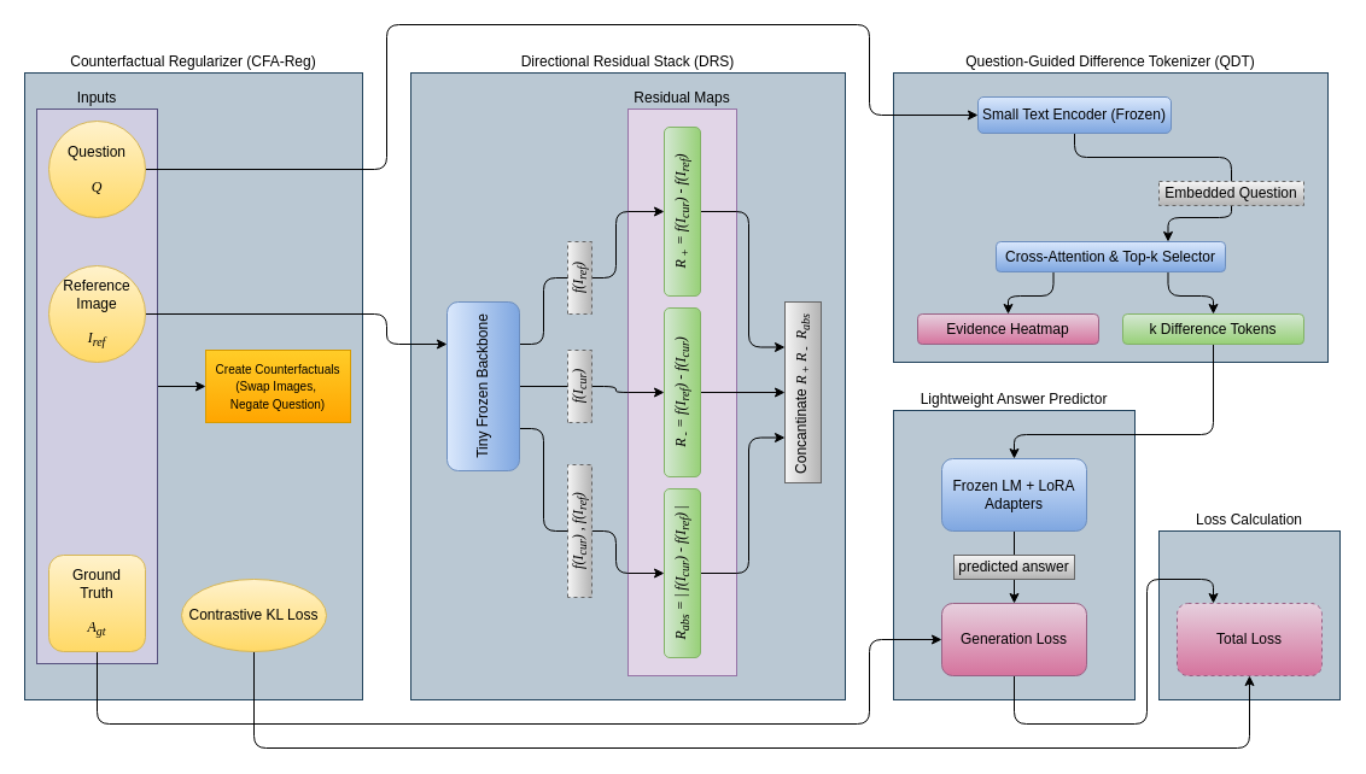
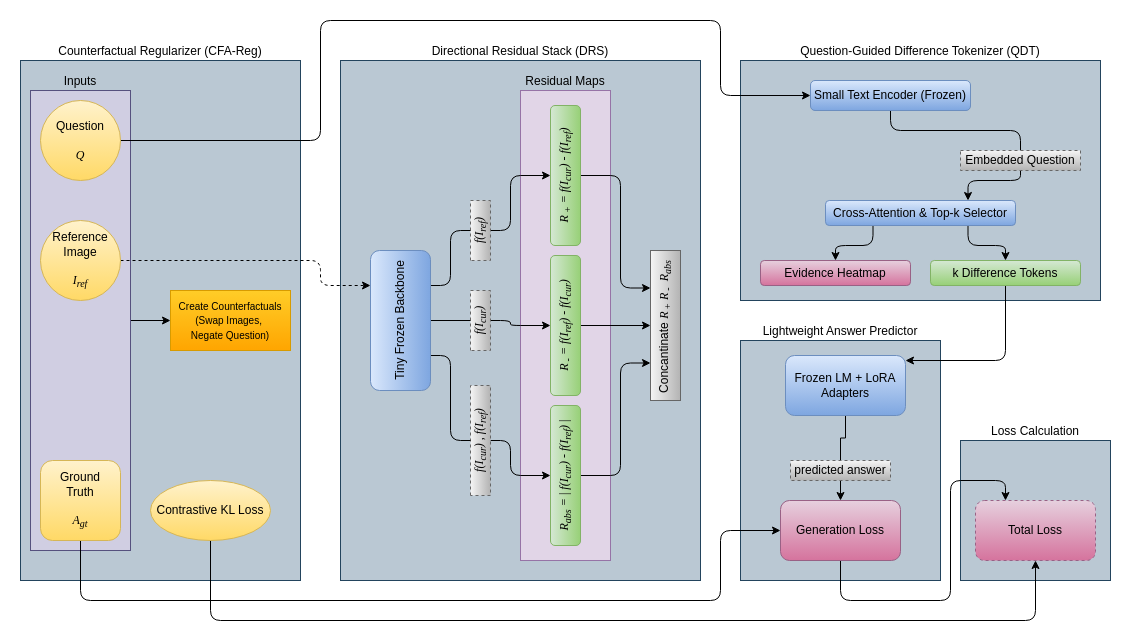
  <mxCell id="0" />
  <mxCell id="1" parent="0" />
  <mxCell id="2" value="Question-Guided Difference Tokenizer (QDT)" style="rounded=0;whiteSpace=wrap;html=1;labelPosition=center;verticalLabelPosition=top;align=center;verticalAlign=bottom;fillColor=#bac8d3;strokeColor=#23445d;" parent="1" vertex="1"><mxGeometry x="740" y="60" width="360" height="240" as="geometry" /></mxCell>
  <mxCell id="3" value="Loss Calculation" style="rounded=0;whiteSpace=wrap;html=1;labelPosition=center;verticalLabelPosition=top;align=center;verticalAlign=bottom;fillColor=#bac8d3;strokeColor=#23445d;" parent="1" vertex="1"><mxGeometry x="960" y="440" width="150" height="140" as="geometry" /></mxCell>
  <mxCell id="4" value="Lightweight Answer Predictor" style="rounded=0;whiteSpace=wrap;html=1;labelPosition=center;verticalLabelPosition=top;align=center;verticalAlign=bottom;fillColor=#bac8d3;strokeColor=#23445d;" parent="1" vertex="1"><mxGeometry x="740" y="340" width="200" height="240" as="geometry" /></mxCell>
  <mxCell id="5" value="Directional Residual Stack (DRS)" style="rounded=0;whiteSpace=wrap;html=1;labelPosition=center;verticalLabelPosition=top;align=center;verticalAlign=bottom;fillColor=#bac8d3;strokeColor=#23445d;" parent="1" vertex="1"><mxGeometry x="340" y="60" width="360" height="520" as="geometry" /></mxCell>
  <mxCell id="6" value="Residual Maps" style="rounded=0;whiteSpace=wrap;html=1;labelPosition=center;verticalLabelPosition=top;align=center;verticalAlign=bottom;fillColor=#e1d5e7;strokeColor=#9673a6;" parent="1" vertex="1"><mxGeometry x="520" y="90" width="90" height="470" as="geometry" /></mxCell>
  <mxCell id="7" value="Counterfactual Regularizer (CFA-Reg)" style="rounded=0;whiteSpace=wrap;html=1;labelPosition=center;verticalLabelPosition=top;align=center;verticalAlign=bottom;fillColor=#bac8d3;strokeColor=#23445d;" parent="1" vertex="1"><mxGeometry y="60" width="280" height="520" as="geometry" x="20" /></mxCell>
  <mxCell id="8" style="edgeStyle=orthogonalEdgeStyle;rounded=0;orthogonalLoop=1;jettySize=auto;html=1;entryX=0;entryY=0.5;entryDx=0;entryDy=0;exitX=1;exitY=0.5;exitDx=0;exitDy=0;" parent="1" source="9" target="16" edge="1"><mxGeometry relative="1" as="geometry"><mxPoint x="300" y="360" as="sourcePoint" /></mxGeometry></mxCell>
  <mxCell id="9" value="Inputs" style="rounded=0;whiteSpace=wrap;html=1;labelPosition=center;verticalLabelPosition=top;align=center;verticalAlign=bottom;fillColor=#d0cee2;strokeColor=#56517e;" parent="1" vertex="1"><mxGeometry x="30" y="90" width="100" height="460" as="geometry" /></mxCell>
  <mxCell id="10" style="edgeStyle=orthogonalEdgeStyle;rounded=1;orthogonalLoop=1;jettySize=auto;html=1;exitX=1;exitY=0.5;exitDx=0;exitDy=0;entryX=0;entryY=0.5;entryDx=0;entryDy=0;curved=0;" parent="1" source="11" target="31" edge="1"><mxGeometry relative="1" as="geometry"><Array as="points"><mxPoint x="320" y="140" /><mxPoint x="320" y="20" /><mxPoint x="720" y="20" /><mxPoint x="720" y="95" /></Array></mxGeometry></mxCell>
  <mxCell id="11" value="Question&lt;div&gt;&lt;br&gt;&lt;/div&gt;&lt;div&gt;&lt;font face=&quot;Cambria&quot;&gt;&lt;i&gt;Q&lt;/i&gt;&lt;/font&gt;&lt;/div&gt;" style="ellipse;whiteSpace=wrap;html=1;fillColor=#fff2cc;gradientColor=#ffd966;strokeColor=#d6b656;" parent="1" vertex="1"><mxGeometry x="40" y="100" width="80" height="80" as="geometry" /></mxCell>
- <mxCell id="12" style="edgeStyle=orthogonalEdgeStyle;rounded=1;orthogonalLoop=1;jettySize=auto;html=1;exitX=1;exitY=0.5;exitDx=0;exitDy=0;entryX=0.75;entryY=0;entryDx=0;entryDy=0;curved=0;" parent="1" source="13" target="43" edge="1"><mxGeometry relative="1" as="geometry"><Array as="points"><mxPoint x="320" y="260" /><mxPoint x="320" y="285" /></Array></mxGeometry></mxCell>
+ <mxCell id="12" style="edgeStyle=orthogonalEdgeStyle;rounded=1;orthogonalLoop=1;jettySize=auto;html=1;exitX=1;exitY=0.5;exitDx=0;exitDy=0;entryX=0.75;entryY=0;entryDx=0;entryDy=0;curved=0;dashed=1;" parent="1" source="13" target="43" edge="1"><mxGeometry relative="1" as="geometry"><Array as="points"><mxPoint x="320" y="260" /><mxPoint x="320" y="285" /></Array></mxGeometry></mxCell>
  <mxCell id="13" value="Reference&lt;div&gt;Image&lt;/div&gt;&lt;div&gt;&lt;br&gt;&lt;/div&gt;&lt;div&gt;&lt;font face=&quot;Cambria&quot;&gt;&lt;i&gt;I&lt;sub&gt;ref&lt;/sub&gt;&lt;/i&gt;&lt;/font&gt;&lt;/div&gt;" style="ellipse;whiteSpace=wrap;html=1;fillColor=#fff2cc;gradientColor=#ffd966;strokeColor=#d6b656;" parent="1" vertex="1"><mxGeometry x="40" y="220" width="80" height="80" as="geometry" /></mxCell>
  <mxCell id="14" style="edgeStyle=orthogonalEdgeStyle;rounded=1;orthogonalLoop=1;jettySize=auto;html=1;exitX=0.5;exitY=1;exitDx=0;exitDy=0;entryX=0;entryY=0.5;entryDx=0;entryDy=0;curved=0;" parent="1" source="15" target="49" edge="1"><mxGeometry relative="1" as="geometry"><Array as="points"><mxPoint x="80" y="600" /><mxPoint x="720" y="600" /><mxPoint x="720" y="530" /></Array></mxGeometry></mxCell>
  <mxCell id="15" value="Ground&lt;div&gt;Truth&lt;br&gt;&lt;div&gt;&lt;br&gt;&lt;/div&gt;&lt;div&gt;&lt;i&gt;&lt;font face=&quot;Cambria&quot;&gt;A&lt;sub&gt;gt&lt;/sub&gt;&lt;/font&gt;&lt;/i&gt;&lt;/div&gt;&lt;/div&gt;" style="rounded=1;whiteSpace=wrap;html=1;fillColor=#fff2cc;gradientColor=#ffd966;strokeColor=#d6b656;" parent="1" vertex="1"><mxGeometry x="40" y="460" width="80" height="80" as="geometry" /></mxCell>
  <mxCell id="16" value="&lt;font style=&quot;font-size: 10px;&quot;&gt;Create Counterfactuals&lt;/font&gt;&lt;div&gt;&lt;font style=&quot;font-size: 10px;&quot;&gt;(Swap Images,&amp;nbsp;&lt;/font&gt;&lt;/div&gt;&lt;div&gt;&lt;font style=&quot;font-size: 10px;&quot;&gt;Negate Question)&lt;/font&gt;&lt;/div&gt;" style="rounded=0;whiteSpace=wrap;html=1;fillColor=#ffcd28;fillStyle=auto;gradientColor=#ffa500;strokeColor=#d79b00;" parent="1" vertex="1"><mxGeometry x="170" y="290" width="120" height="60" as="geometry" /></mxCell>
  <mxCell id="17" style="edgeStyle=orthogonalEdgeStyle;rounded=1;orthogonalLoop=1;jettySize=auto;html=1;exitX=0.5;exitY=1;exitDx=0;exitDy=0;entryX=0.25;entryY=0;entryDx=0;entryDy=0;curved=0;" parent="1" source="18" target="23" edge="1"><mxGeometry relative="1" as="geometry"><Array as="points"><mxPoint x="620" y="475" /><mxPoint x="620" y="363" /></Array></mxGeometry></mxCell>
  <mxCell id="18" value="&lt;font face=&quot;Cambria&quot;&gt;&lt;i&gt;R&lt;sub&gt;abs&lt;/sub&gt;&amp;nbsp;= &lt;/i&gt;|&lt;i&gt; f(I&lt;sub&gt;cur&lt;/sub&gt;) - f(I&lt;sub&gt;ref&lt;/sub&gt;) &lt;/i&gt;|&lt;/font&gt;" style="rounded=1;whiteSpace=wrap;html=1;rotation=-90;fillColor=#d5e8d4;gradientColor=#97d077;strokeColor=#82b366;" parent="1" vertex="1"><mxGeometry x="495" y="460" width="140" height="30" as="geometry" /></mxCell>
  <mxCell id="19" style="edgeStyle=orthogonalEdgeStyle;rounded=0;orthogonalLoop=1;jettySize=auto;html=1;exitX=0.5;exitY=1;exitDx=0;exitDy=0;entryX=0.5;entryY=0;entryDx=0;entryDy=0;" parent="1" source="20" target="23" edge="1"><mxGeometry relative="1" as="geometry" /></mxCell>
  <mxCell id="20" value="&lt;i&gt;&lt;font face=&quot;Cambria&quot;&gt;R&lt;sub style=&quot;&quot;&gt;&lt;span style=&quot;font-size: 8.333px;&quot;&gt;&amp;nbsp;&lt;/span&gt;&lt;font&gt;-&lt;/font&gt;&lt;/sub&gt;&amp;nbsp;= f(I&lt;sub&gt;ref&lt;/sub&gt;) - f(I&lt;sub&gt;cur&lt;/sub&gt;)&lt;/font&gt;&lt;/i&gt;" style="rounded=1;whiteSpace=wrap;html=1;rotation=-90;fillColor=#d5e8d4;gradientColor=#97d077;strokeColor=#82b366;" parent="1" vertex="1"><mxGeometry x="495" y="310" width="140" height="30" as="geometry" /></mxCell>
  <mxCell id="21" style="edgeStyle=orthogonalEdgeStyle;rounded=1;orthogonalLoop=1;jettySize=auto;html=1;exitX=0.5;exitY=1;exitDx=0;exitDy=0;entryX=0.75;entryY=0;entryDx=0;entryDy=0;curved=0;" parent="1" source="22" target="23" edge="1"><mxGeometry relative="1" as="geometry"><Array as="points"><mxPoint x="620" y="175" /><mxPoint x="620" y="288" /></Array></mxGeometry></mxCell>
  <mxCell id="22" value="&lt;i&gt;&lt;font face=&quot;Cambria&quot;&gt;R&lt;sub style=&quot;&quot;&gt;&lt;span style=&quot;font-size: 8.333px;&quot;&gt;&amp;nbsp;&lt;/span&gt;&lt;font&gt;+&lt;/font&gt;&lt;/sub&gt;&amp;nbsp;= f(I&lt;sub&gt;cur&lt;/sub&gt;) - f(I&lt;sub&gt;ref&lt;/sub&gt;)&lt;/font&gt;&lt;/i&gt;" style="rounded=1;whiteSpace=wrap;html=1;rotation=-90;fillColor=#d5e8d4;gradientColor=#97d077;strokeColor=#82b366;" parent="1" vertex="1"><mxGeometry x="495" y="160" width="140" height="30" as="geometry" /></mxCell>
  <mxCell id="23" value="Concantinate &lt;font face=&quot;Cambria&quot;&gt;&lt;i&gt;R&lt;sub style=&quot;&quot;&gt;&lt;font style=&quot;font-size: 6.944px;&quot;&gt;&amp;nbsp;&lt;/font&gt;&lt;font&gt;+&lt;/font&gt;&lt;/sub&gt;&amp;nbsp;R&lt;sub style=&quot;&quot;&gt;&lt;font style=&quot;font-size: 8px;&quot;&gt;&amp;nbsp;&lt;/font&gt;&lt;font&gt;-&lt;/font&gt;&lt;/sub&gt;&amp;nbsp;&amp;nbsp;R&lt;sub&gt;abs&lt;/sub&gt;&amp;nbsp;&lt;/i&gt;&lt;/font&gt;" style="rounded=0;whiteSpace=wrap;html=1;rotation=-90;fillColor=#f5f5f5;gradientColor=#b3b3b3;strokeColor=#666666;" parent="1" vertex="1"><mxGeometry x="590" y="310" width="150" height="30" as="geometry" /></mxCell>
  <mxCell id="24" style="edgeStyle=orthogonalEdgeStyle;rounded=1;orthogonalLoop=1;jettySize=auto;html=1;exitX=0.5;exitY=1;exitDx=0;exitDy=0;entryX=0.5;entryY=0;entryDx=0;entryDy=0;curved=0;" parent="1" source="25" target="18" edge="1"><mxGeometry relative="1" as="geometry"><Array as="points"><mxPoint x="510" y="440" /><mxPoint x="510" y="475" /></Array></mxGeometry></mxCell>
  <mxCell id="25" value="&lt;font face=&quot;Cambria&quot;&gt;&lt;i&gt;f(I&lt;sub&gt;cur&lt;/sub&gt;) , f(I&lt;sub&gt;ref&lt;/sub&gt;)&lt;/i&gt;&lt;/font&gt;" style="rounded=0;whiteSpace=wrap;html=1;dashed=1;rotation=-90;fillColor=#f5f5f5;gradientColor=#b3b3b3;strokeColor=#666666;" parent="1" vertex="1"><mxGeometry x="425" y="430" width="110" height="20" as="geometry" /></mxCell>
  <mxCell id="26" style="edgeStyle=orthogonalEdgeStyle;rounded=1;orthogonalLoop=1;jettySize=auto;html=1;exitX=0.5;exitY=1;exitDx=0;exitDy=0;entryX=0.5;entryY=0;entryDx=0;entryDy=0;curved=0;" parent="1" source="27" target="22" edge="1"><mxGeometry relative="1" as="geometry"><Array as="points"><mxPoint x="510" y="230" /><mxPoint x="510" y="175" /></Array></mxGeometry></mxCell>
  <mxCell id="27" value="&lt;font face=&quot;Cambria&quot;&gt;&lt;i&gt;f(I&lt;sub&gt;ref&lt;/sub&gt;)&lt;/i&gt;&lt;/font&gt;" style="rounded=0;whiteSpace=wrap;html=1;dashed=1;rotation=-90;fillColor=#f5f5f5;gradientColor=#b3b3b3;strokeColor=#666666;" parent="1" vertex="1"><mxGeometry x="450" y="220" width="60" height="20" as="geometry" /></mxCell>
  <mxCell id="28" style="edgeStyle=orthogonalEdgeStyle;rounded=1;orthogonalLoop=1;jettySize=auto;html=1;exitX=0.5;exitY=1;exitDx=0;exitDy=0;entryX=0.5;entryY=0;entryDx=0;entryDy=0;curved=0;" parent="1" source="29" target="20" edge="1"><mxGeometry relative="1" as="geometry"><Array as="points"><mxPoint x="510" y="320" /><mxPoint x="510" y="325" /></Array></mxGeometry></mxCell>
  <mxCell id="29" value="&lt;font face=&quot;Cambria&quot;&gt;&lt;i&gt;f(I&lt;sub&gt;cur&lt;/sub&gt;)&lt;/i&gt;&lt;/font&gt;" style="rounded=0;whiteSpace=wrap;html=1;dashed=1;rotation=-90;fillColor=#f5f5f5;gradientColor=#b3b3b3;strokeColor=#666666;" parent="1" vertex="1"><mxGeometry x="450" y="310" width="60" height="20" as="geometry" /></mxCell>
  <mxCell id="30" style="edgeStyle=orthogonalEdgeStyle;rounded=1;orthogonalLoop=1;jettySize=auto;html=1;exitX=0.5;exitY=1;exitDx=0;exitDy=0;entryX=0.5;entryY=0;entryDx=0;entryDy=0;endArrow=none;startFill=0;curved=0;" parent="1" source="31" target="36" edge="1"><mxGeometry relative="1" as="geometry" /></mxCell>
  <mxCell id="31" value="Small Text Encoder (Frozen)" style="rounded=1;whiteSpace=wrap;html=1;rotation=0;fillColor=#dae8fc;gradientColor=#7ea6e0;strokeColor=#6c8ebf;" parent="1" vertex="1"><mxGeometry x="810" y="80" width="160" height="30" as="geometry" /></mxCell>
  <mxCell id="32" style="edgeStyle=orthogonalEdgeStyle;rounded=1;orthogonalLoop=1;jettySize=auto;html=1;exitX=0.25;exitY=1;exitDx=0;exitDy=0;entryX=0.5;entryY=0;entryDx=0;entryDy=0;curved=0;" parent="1" source="34" target="37" edge="1"><mxGeometry relative="1" as="geometry" /></mxCell>
  <mxCell id="33" style="edgeStyle=orthogonalEdgeStyle;rounded=1;orthogonalLoop=1;jettySize=auto;html=1;exitX=0.75;exitY=1;exitDx=0;exitDy=0;entryX=0.5;entryY=0;entryDx=0;entryDy=0;curved=0;" parent="1" source="34" target="39" edge="1"><mxGeometry relative="1" as="geometry" /></mxCell>
  <mxCell id="34" value="Cross-Attention &amp;amp; Top-k Selector" style="rounded=1;whiteSpace=wrap;html=1;rotation=0;fillColor=#dae8fc;gradientColor=#7ea6e0;strokeColor=#6c8ebf;" parent="1" vertex="1"><mxGeometry x="825" y="200" width="190" height="25" as="geometry" /></mxCell>
  <mxCell id="35" style="edgeStyle=orthogonalEdgeStyle;rounded=1;orthogonalLoop=1;jettySize=auto;html=1;exitX=0.5;exitY=1;exitDx=0;exitDy=0;entryX=0.75;entryY=0;entryDx=0;entryDy=0;curved=0;" parent="1" source="36" target="34" edge="1"><mxGeometry relative="1" as="geometry"><Array as="points"><mxPoint x="1020" y="180" /><mxPoint x="968" y="180" /></Array></mxGeometry></mxCell>
  <mxCell id="36" value="&lt;font style=&quot;&quot; face=&quot;Helvetica&quot;&gt;Embedded Question&lt;/font&gt;" style="rounded=0;whiteSpace=wrap;html=1;dashed=1;rotation=0;fillColor=#f5f5f5;gradientColor=#b3b3b3;strokeColor=#666666;" parent="1" vertex="1"><mxGeometry x="960" y="150" width="120" height="20" as="geometry" /></mxCell>
  <mxCell id="37" value="Evidence Heatmap" style="rounded=1;whiteSpace=wrap;html=1;rotation=0;fillColor=#e6d0de;gradientColor=#d5739d;strokeColor=#996185;" parent="1" vertex="1"><mxGeometry x="760" y="260" width="150" height="25" as="geometry" /></mxCell>
  <mxCell id="38" style="edgeStyle=orthogonalEdgeStyle;rounded=1;orthogonalLoop=1;jettySize=auto;html=1;exitX=0.5;exitY=1;exitDx=0;exitDy=0;curved=0;" parent="1" source="39" target="45" edge="1"><mxGeometry relative="1" as="geometry"><Array as="points"><mxPoint x="1005" y="360" /><mxPoint x="840" y="360" /></Array></mxGeometry></mxCell>
  <mxCell id="39" value="k Difference Tokens" style="rounded=1;whiteSpace=wrap;html=1;rotation=0;fillColor=#d5e8d4;gradientColor=#97d077;strokeColor=#82b366;" parent="1" vertex="1"><mxGeometry x="930" y="260" width="150" height="25" as="geometry" /></mxCell>
  <mxCell id="40" style="edgeStyle=orthogonalEdgeStyle;rounded=1;orthogonalLoop=1;jettySize=auto;html=1;exitX=0.75;exitY=1;exitDx=0;exitDy=0;entryX=0.5;entryY=0;entryDx=0;entryDy=0;endArrow=none;startFill=0;curved=0;" parent="1" source="43" target="27" edge="1"><mxGeometry relative="1" as="geometry" /></mxCell>
  <mxCell id="41" style="edgeStyle=orthogonalEdgeStyle;rounded=1;orthogonalLoop=1;jettySize=auto;html=1;exitX=0.5;exitY=1;exitDx=0;exitDy=0;entryX=0.5;entryY=0;entryDx=0;entryDy=0;endArrow=none;startFill=0;curved=0;" parent="1" source="43" target="29" edge="1"><mxGeometry relative="1" as="geometry" /></mxCell>
  <mxCell id="42" style="edgeStyle=orthogonalEdgeStyle;rounded=1;orthogonalLoop=1;jettySize=auto;html=1;exitX=0.25;exitY=1;exitDx=0;exitDy=0;entryX=0.5;entryY=0;entryDx=0;entryDy=0;endArrow=none;startFill=0;curved=0;" parent="1" source="43" target="25" edge="1"><mxGeometry relative="1" as="geometry" /></mxCell>
  <mxCell id="43" value="Tiny Frozen Backbone" style="rounded=1;whiteSpace=wrap;html=1;rotation=-90;fillColor=#dae8fc;gradientColor=#7ea6e0;strokeColor=#6c8ebf;" parent="1" vertex="1"><mxGeometry x="330" y="290" width="140" height="60" as="geometry" /></mxCell>
  <mxCell id="44" style="edgeStyle=orthogonalEdgeStyle;rounded=0;orthogonalLoop=1;jettySize=auto;html=1;exitX=0.5;exitY=1;exitDx=0;exitDy=0;entryX=0.5;entryY=0;entryDx=0;entryDy=0;endArrow=none;startFill=0;" parent="1" source="45" target="47" edge="1"><mxGeometry relative="1" as="geometry" /></mxCell>
- <mxCell id="45" value="Frozen LM + LoRA Adapters" style="rounded=1;whiteSpace=wrap;html=1;fillColor=#dae8fc;gradientColor=#7ea6e0;strokeColor=#6c8ebf;" parent="1" vertex="1"><mxGeometry x="780" y="380" width="120" height="60" as="geometry" /></mxCell>
+ <mxCell id="45" value="Frozen LM + LoRA Adapters" style="rounded=1;whiteSpace=wrap;html=1;fillColor=#dae8fc;gradientColor=#7ea6e0;strokeColor=#6c8ebf;" parent="1" vertex="1"><mxGeometry x="785" y="355" width="120" height="60" as="geometry" /></mxCell>
  <mxCell id="46" style="edgeStyle=orthogonalEdgeStyle;rounded=0;orthogonalLoop=1;jettySize=auto;html=1;exitX=0.5;exitY=1;exitDx=0;exitDy=0;entryX=0.5;entryY=0;entryDx=0;entryDy=0;" parent="1" source="47" target="49" edge="1"><mxGeometry relative="1" as="geometry" /></mxCell>
- <mxCell id="47" value="predicted answer" style="rounded=0;whiteSpace=wrap;html=1;dashed=0;fillColor=#f5f5f5;gradientColor=#b3b3b3;strokeColor=#666666;" parent="1" vertex="1"><mxGeometry x="790" y="460" width="100" height="20" as="geometry" /></mxCell>
+ <mxCell id="47" value="predicted answer" style="rounded=0;whiteSpace=wrap;html=1;dashed=1;fillColor=#f5f5f5;gradientColor=#b3b3b3;strokeColor=#666666;" parent="1" vertex="1"><mxGeometry x="790" y="460" width="100" height="20" as="geometry" /></mxCell>
  <mxCell id="48" style="edgeStyle=orthogonalEdgeStyle;rounded=1;orthogonalLoop=1;jettySize=auto;html=1;exitX=0.5;exitY=1;exitDx=0;exitDy=0;entryX=0.25;entryY=0;entryDx=0;entryDy=0;curved=0;" parent="1" source="49" target="50" edge="1"><mxGeometry relative="1" as="geometry"><Array as="points"><mxPoint x="840" y="600" /><mxPoint x="950" y="600" /><mxPoint x="950" y="480" /><mxPoint x="1005" y="480" /></Array></mxGeometry></mxCell>
  <mxCell id="49" value="Generation Loss" style="rounded=1;whiteSpace=wrap;html=1;fillColor=#e6d0de;gradientColor=#d5739d;strokeColor=#996185;" parent="1" vertex="1"><mxGeometry x="780" y="500" width="120" height="60" as="geometry" /></mxCell>
  <mxCell id="50" value="Total Loss" style="rounded=1;whiteSpace=wrap;html=1;fillColor=#e6d0de;gradientColor=#d5739d;strokeColor=#996185;dashed=1;" parent="1" vertex="1"><mxGeometry x="975" y="500" width="120" height="60" as="geometry" /></mxCell>
  <mxCell id="51" style="edgeStyle=orthogonalEdgeStyle;rounded=1;orthogonalLoop=1;jettySize=auto;html=1;exitX=0.5;exitY=1;exitDx=0;exitDy=0;entryX=0.5;entryY=1;entryDx=0;entryDy=0;curved=0;" parent="1" source="52" target="50" edge="1"><mxGeometry relative="1" as="geometry"><Array as="points"><mxPoint x="210" y="620" /><mxPoint x="1035" y="620" /></Array></mxGeometry></mxCell>
  <mxCell id="52" value="Contrastive KL Loss" style="ellipse;whiteSpace=wrap;html=1;fillColor=#fff2cc;gradientColor=#ffd966;strokeColor=#d6b656;" parent="1" vertex="1"><mxGeometry x="150" y="480" width="120" height="60" as="geometry" /></mxCell>
